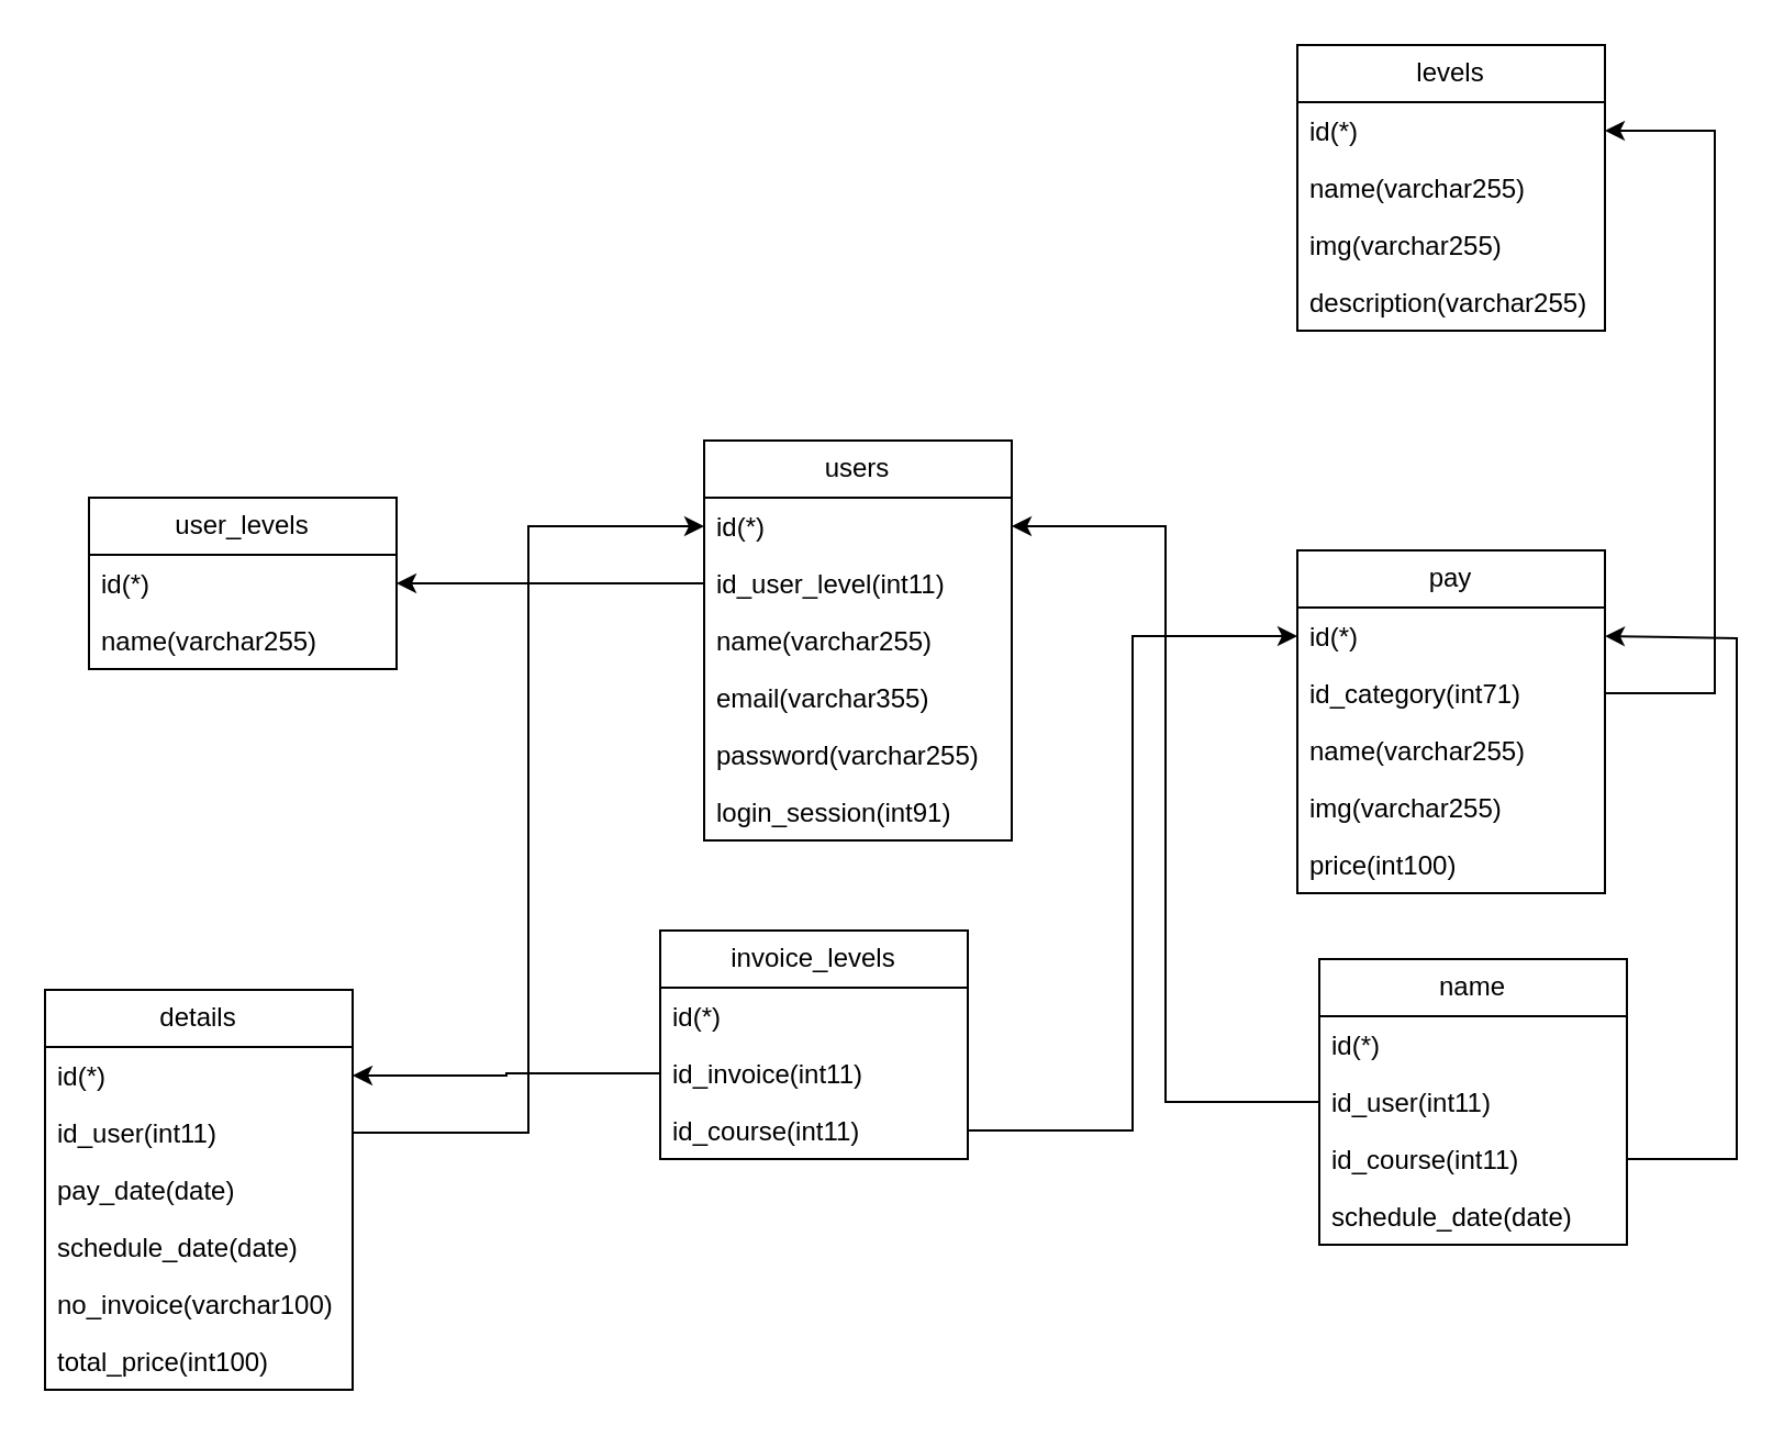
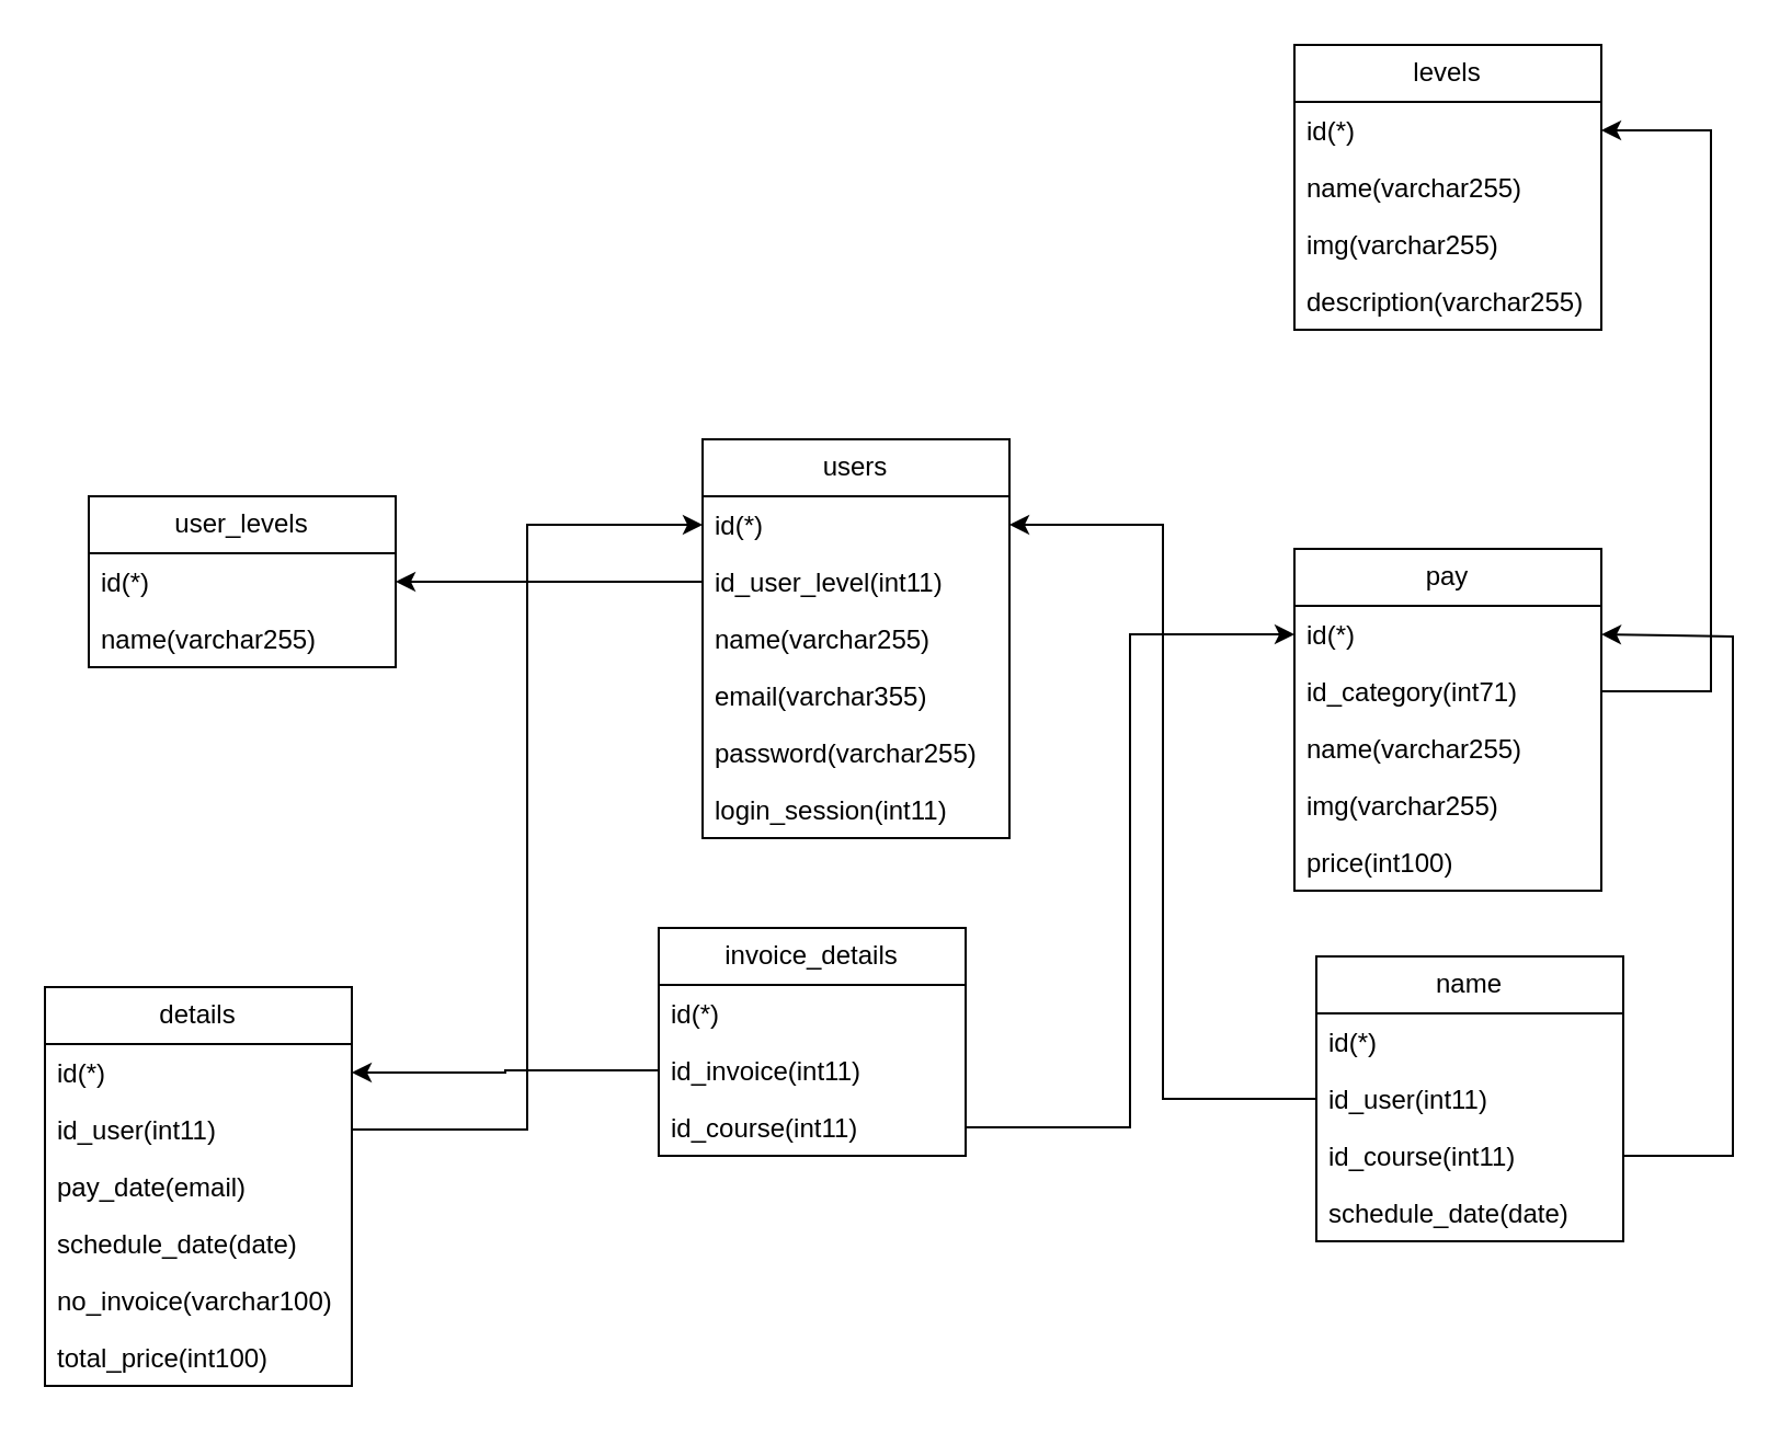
  <mxCell id="0" />
  <mxCell id="1" parent="0" />
  <mxCell id="2" value="users" style="swimlane;fontStyle=0;childLayout=stackLayout;horizontal=1;startSize=26;fillColor=none;horizontalStack=0;resizeParent=1;resizeParentMax=0;resizeLast=0;collapsible=1;marginBottom=0;whiteSpace=wrap;html=1;" parent="1" vertex="1"><mxGeometry x="320" y="200" width="140" height="182" as="geometry" /></mxCell>
  <mxCell id="3" value="id(*)" style="text;strokeColor=none;fillColor=none;align=left;verticalAlign=top;spacingLeft=4;spacingRight=4;overflow=hidden;rotatable=0;points=[[0,0.5],[1,0.5]];portConstraint=eastwest;whiteSpace=wrap;html=1;" parent="2" vertex="1"><mxGeometry y="26" width="140" height="26" as="geometry" /></mxCell>
  <mxCell id="4" value="id_user_level(int11)" style="text;strokeColor=none;fillColor=none;align=left;verticalAlign=top;spacingLeft=4;spacingRight=4;overflow=hidden;rotatable=0;points=[[0,0.5],[1,0.5]];portConstraint=eastwest;whiteSpace=wrap;html=1;" parent="2" vertex="1"><mxGeometry y="52" width="140" height="26" as="geometry" /></mxCell>
  <mxCell id="5" value="name(varchar255)" style="text;strokeColor=none;fillColor=none;align=left;verticalAlign=top;spacingLeft=4;spacingRight=4;overflow=hidden;rotatable=0;points=[[0,0.5],[1,0.5]];portConstraint=eastwest;whiteSpace=wrap;html=1;" parent="2" vertex="1"><mxGeometry y="78" width="140" height="26" as="geometry" /></mxCell>
  <mxCell id="6" value="email(varchar355)" style="text;strokeColor=none;fillColor=none;align=left;verticalAlign=top;spacingLeft=4;spacingRight=4;overflow=hidden;rotatable=0;points=[[0,0.5],[1,0.5]];portConstraint=eastwest;whiteSpace=wrap;html=1;" parent="2" vertex="1"><mxGeometry y="104" width="140" height="26" as="geometry" /></mxCell>
  <mxCell id="7" value="password(varchar255)" style="text;strokeColor=none;fillColor=none;align=left;verticalAlign=top;spacingLeft=4;spacingRight=4;overflow=hidden;rotatable=0;points=[[0,0.5],[1,0.5]];portConstraint=eastwest;whiteSpace=wrap;html=1;" parent="2" vertex="1"><mxGeometry y="130" width="140" height="26" as="geometry" /></mxCell>
- <mxCell id="8" value="login_session(int91)" style="text;strokeColor=none;fillColor=none;align=left;verticalAlign=top;spacingLeft=4;spacingRight=4;overflow=hidden;rotatable=0;points=[[0,0.5],[1,0.5]];portConstraint=eastwest;whiteSpace=wrap;html=1;" parent="2" vertex="1"><mxGeometry y="156" width="140" height="26" as="geometry" /></mxCell>
+ <mxCell id="8" value="login_session(int11)" style="text;strokeColor=none;fillColor=none;align=left;verticalAlign=top;spacingLeft=4;spacingRight=4;overflow=hidden;rotatable=0;points=[[0,0.5],[1,0.5]];portConstraint=eastwest;whiteSpace=wrap;html=1;" parent="2" vertex="1"><mxGeometry y="156" width="140" height="26" as="geometry" /></mxCell>
  <mxCell id="9" value="levels" style="swimlane;fontStyle=0;childLayout=stackLayout;horizontal=1;startSize=26;fillColor=none;horizontalStack=0;resizeParent=1;resizeParentMax=0;resizeLast=0;collapsible=1;marginBottom=0;whiteSpace=wrap;html=1;" parent="1" vertex="1"><mxGeometry x="590" y="20" width="140" height="130" as="geometry" /></mxCell>
  <mxCell id="10" value="id(*)" style="text;strokeColor=none;fillColor=none;align=left;verticalAlign=top;spacingLeft=4;spacingRight=4;overflow=hidden;rotatable=0;points=[[0,0.5],[1,0.5]];portConstraint=eastwest;whiteSpace=wrap;html=1;" parent="9" vertex="1"><mxGeometry y="26" width="140" height="26" as="geometry" /></mxCell>
  <mxCell id="11" value="name(varchar255)" style="text;strokeColor=none;fillColor=none;align=left;verticalAlign=top;spacingLeft=4;spacingRight=4;overflow=hidden;rotatable=0;points=[[0,0.5],[1,0.5]];portConstraint=eastwest;whiteSpace=wrap;html=1;" parent="9" vertex="1"><mxGeometry y="52" width="140" height="26" as="geometry" /></mxCell>
  <mxCell id="12" value="img(varchar255)" style="text;strokeColor=none;fillColor=none;align=left;verticalAlign=top;spacingLeft=4;spacingRight=4;overflow=hidden;rotatable=0;points=[[0,0.5],[1,0.5]];portConstraint=eastwest;whiteSpace=wrap;html=1;" parent="9" vertex="1"><mxGeometry y="78" width="140" height="26" as="geometry" /></mxCell>
  <mxCell id="13" value="description(varchar255)" style="text;strokeColor=none;fillColor=none;align=left;verticalAlign=top;spacingLeft=4;spacingRight=4;overflow=hidden;rotatable=0;points=[[0,0.5],[1,0.5]];portConstraint=eastwest;whiteSpace=wrap;html=1;" parent="9" vertex="1"><mxGeometry y="104" width="140" height="26" as="geometry" /></mxCell>
  <mxCell id="14" value="pay" style="swimlane;fontStyle=0;childLayout=stackLayout;horizontal=1;startSize=26;fillColor=none;horizontalStack=0;resizeParent=1;resizeParentMax=0;resizeLast=0;collapsible=1;marginBottom=0;whiteSpace=wrap;html=1;" parent="1" vertex="1"><mxGeometry x="590" y="250" width="140" height="156" as="geometry" /></mxCell>
  <mxCell id="15" value="id(*)" style="text;strokeColor=none;fillColor=none;align=left;verticalAlign=top;spacingLeft=4;spacingRight=4;overflow=hidden;rotatable=0;points=[[0,0.5],[1,0.5]];portConstraint=eastwest;whiteSpace=wrap;html=1;" parent="14" vertex="1"><mxGeometry y="26" width="140" height="26" as="geometry" /></mxCell>
  <mxCell id="16" value="id_category(int71)" style="text;strokeColor=none;fillColor=none;align=left;verticalAlign=top;spacingLeft=4;spacingRight=4;overflow=hidden;rotatable=0;points=[[0,0.5],[1,0.5]];portConstraint=eastwest;whiteSpace=wrap;html=1;" parent="14" vertex="1"><mxGeometry y="52" width="140" height="26" as="geometry" /></mxCell>
  <mxCell id="17" value="name(varchar255)" style="text;strokeColor=none;fillColor=none;align=left;verticalAlign=top;spacingLeft=4;spacingRight=4;overflow=hidden;rotatable=0;points=[[0,0.5],[1,0.5]];portConstraint=eastwest;whiteSpace=wrap;html=1;" parent="14" vertex="1"><mxGeometry y="78" width="140" height="26" as="geometry" /></mxCell>
  <mxCell id="18" value="img(varchar255)" style="text;strokeColor=none;fillColor=none;align=left;verticalAlign=top;spacingLeft=4;spacingRight=4;overflow=hidden;rotatable=0;points=[[0,0.5],[1,0.5]];portConstraint=eastwest;whiteSpace=wrap;html=1;" parent="14" vertex="1"><mxGeometry y="104" width="140" height="26" as="geometry" /></mxCell>
  <mxCell id="19" value="price(int100)" style="text;strokeColor=none;fillColor=none;align=left;verticalAlign=top;spacingLeft=4;spacingRight=4;overflow=hidden;rotatable=0;points=[[0,0.5],[1,0.5]];portConstraint=eastwest;whiteSpace=wrap;html=1;" parent="14" vertex="1"><mxGeometry y="130" width="140" height="26" as="geometry" /></mxCell>
  <mxCell id="20" value="details" style="swimlane;fontStyle=0;childLayout=stackLayout;horizontal=1;startSize=26;fillColor=none;horizontalStack=0;resizeParent=1;resizeParentMax=0;resizeLast=0;collapsible=1;marginBottom=0;whiteSpace=wrap;html=1;" parent="1" vertex="1"><mxGeometry x="20" y="450" width="140" height="182" as="geometry" /></mxCell>
  <mxCell id="21" value="id(*)" style="text;strokeColor=none;fillColor=none;align=left;verticalAlign=top;spacingLeft=4;spacingRight=4;overflow=hidden;rotatable=0;points=[[0,0.5],[1,0.5]];portConstraint=eastwest;whiteSpace=wrap;html=1;" parent="20" vertex="1"><mxGeometry y="26" width="140" height="26" as="geometry" /></mxCell>
  <mxCell id="22" value="id_user(int11)" style="text;strokeColor=none;fillColor=none;align=left;verticalAlign=top;spacingLeft=4;spacingRight=4;overflow=hidden;rotatable=0;points=[[0,0.5],[1,0.5]];portConstraint=eastwest;whiteSpace=wrap;html=1;" parent="20" vertex="1"><mxGeometry y="52" width="140" height="26" as="geometry" /></mxCell>
- <mxCell id="23" value="pay_date(date)" style="text;strokeColor=none;fillColor=none;align=left;verticalAlign=top;spacingLeft=4;spacingRight=4;overflow=hidden;rotatable=0;points=[[0,0.5],[1,0.5]];portConstraint=eastwest;whiteSpace=wrap;html=1;" parent="20" vertex="1"><mxGeometry y="78" width="140" height="26" as="geometry" /></mxCell>
+ <mxCell id="23" value="pay_date(email)" style="text;strokeColor=none;fillColor=none;align=left;verticalAlign=top;spacingLeft=4;spacingRight=4;overflow=hidden;rotatable=0;points=[[0,0.5],[1,0.5]];portConstraint=eastwest;whiteSpace=wrap;html=1;" parent="20" vertex="1"><mxGeometry y="78" width="140" height="26" as="geometry" /></mxCell>
  <mxCell id="24" value="schedule_date(date)" style="text;strokeColor=none;fillColor=none;align=left;verticalAlign=top;spacingLeft=4;spacingRight=4;overflow=hidden;rotatable=0;points=[[0,0.5],[1,0.5]];portConstraint=eastwest;whiteSpace=wrap;html=1;" parent="20" vertex="1"><mxGeometry y="104" width="140" height="26" as="geometry" /></mxCell>
  <mxCell id="25" value="no_invoice(varchar100)" style="text;strokeColor=none;fillColor=none;align=left;verticalAlign=top;spacingLeft=4;spacingRight=4;overflow=hidden;rotatable=0;points=[[0,0.5],[1,0.5]];portConstraint=eastwest;whiteSpace=wrap;html=1;" parent="20" vertex="1"><mxGeometry y="130" width="140" height="26" as="geometry" /></mxCell>
  <mxCell id="26" value="total_price(int100)" style="text;strokeColor=none;fillColor=none;align=left;verticalAlign=top;spacingLeft=4;spacingRight=4;overflow=hidden;rotatable=0;points=[[0,0.5],[1,0.5]];portConstraint=eastwest;whiteSpace=wrap;html=1;" parent="20" vertex="1"><mxGeometry y="156" width="140" height="26" as="geometry" /></mxCell>
- <mxCell id="27" value="invoice_levels" style="swimlane;fontStyle=0;childLayout=stackLayout;horizontal=1;startSize=26;fillColor=none;horizontalStack=0;resizeParent=1;resizeParentMax=0;resizeLast=0;collapsible=1;marginBottom=0;whiteSpace=wrap;html=1;" parent="1" vertex="1"><mxGeometry x="300" y="423" width="140" height="104" as="geometry" /></mxCell>
+ <mxCell id="27" value="invoice_details" style="swimlane;fontStyle=0;childLayout=stackLayout;horizontal=1;startSize=26;fillColor=none;horizontalStack=0;resizeParent=1;resizeParentMax=0;resizeLast=0;collapsible=1;marginBottom=0;whiteSpace=wrap;html=1;" parent="1" vertex="1"><mxGeometry x="300" y="423" width="140" height="104" as="geometry" /></mxCell>
  <mxCell id="28" value="id(*)" style="text;strokeColor=none;fillColor=none;align=left;verticalAlign=top;spacingLeft=4;spacingRight=4;overflow=hidden;rotatable=0;points=[[0,0.5],[1,0.5]];portConstraint=eastwest;whiteSpace=wrap;html=1;" parent="27" vertex="1"><mxGeometry y="26" width="140" height="26" as="geometry" /></mxCell>
  <mxCell id="29" value="id_invoice(int11)" style="text;strokeColor=none;fillColor=none;align=left;verticalAlign=top;spacingLeft=4;spacingRight=4;overflow=hidden;rotatable=0;points=[[0,0.5],[1,0.5]];portConstraint=eastwest;whiteSpace=wrap;html=1;" parent="27" vertex="1"><mxGeometry y="52" width="140" height="26" as="geometry" /></mxCell>
  <mxCell id="30" value="id_course(int11)" style="text;strokeColor=none;fillColor=none;align=left;verticalAlign=top;spacingLeft=4;spacingRight=4;overflow=hidden;rotatable=0;points=[[0,0.5],[1,0.5]];portConstraint=eastwest;whiteSpace=wrap;html=1;" parent="27" vertex="1"><mxGeometry y="78" width="140" height="26" as="geometry" /></mxCell>
  <mxCell id="31" value="name" style="swimlane;fontStyle=0;childLayout=stackLayout;horizontal=1;startSize=26;fillColor=none;horizontalStack=0;resizeParent=1;resizeParentMax=0;resizeLast=0;collapsible=1;marginBottom=0;whiteSpace=wrap;html=1;" parent="1" vertex="1"><mxGeometry x="600" y="436" width="140" height="130" as="geometry" /></mxCell>
  <mxCell id="32" value="id(*)" style="text;strokeColor=none;fillColor=none;align=left;verticalAlign=top;spacingLeft=4;spacingRight=4;overflow=hidden;rotatable=0;points=[[0,0.5],[1,0.5]];portConstraint=eastwest;whiteSpace=wrap;html=1;" parent="31" vertex="1"><mxGeometry y="26" width="140" height="26" as="geometry" /></mxCell>
  <mxCell id="33" value="id_user(int11)" style="text;strokeColor=none;fillColor=none;align=left;verticalAlign=top;spacingLeft=4;spacingRight=4;overflow=hidden;rotatable=0;points=[[0,0.5],[1,0.5]];portConstraint=eastwest;whiteSpace=wrap;html=1;" parent="31" vertex="1"><mxGeometry y="52" width="140" height="26" as="geometry" /></mxCell>
  <mxCell id="34" value="id_course(int11)" style="text;strokeColor=none;fillColor=none;align=left;verticalAlign=top;spacingLeft=4;spacingRight=4;overflow=hidden;rotatable=0;points=[[0,0.5],[1,0.5]];portConstraint=eastwest;whiteSpace=wrap;html=1;" parent="31" vertex="1"><mxGeometry y="78" width="140" height="26" as="geometry" /></mxCell>
  <mxCell id="35" value="schedule_date(date)" style="text;strokeColor=none;fillColor=none;align=left;verticalAlign=top;spacingLeft=4;spacingRight=4;overflow=hidden;rotatable=0;points=[[0,0.5],[1,0.5]];portConstraint=eastwest;whiteSpace=wrap;html=1;" parent="31" vertex="1"><mxGeometry y="104" width="140" height="26" as="geometry" /></mxCell>
  <mxCell id="36" value="user_levels" style="swimlane;fontStyle=0;childLayout=stackLayout;horizontal=1;startSize=26;fillColor=none;horizontalStack=0;resizeParent=1;resizeParentMax=0;resizeLast=0;collapsible=1;marginBottom=0;whiteSpace=wrap;html=1;" parent="1" vertex="1"><mxGeometry x="40" y="226" width="140" height="78" as="geometry" /></mxCell>
  <mxCell id="37" value="id(*)" style="text;strokeColor=none;fillColor=none;align=left;verticalAlign=top;spacingLeft=4;spacingRight=4;overflow=hidden;rotatable=0;points=[[0,0.5],[1,0.5]];portConstraint=eastwest;whiteSpace=wrap;html=1;" parent="36" vertex="1"><mxGeometry y="26" width="140" height="26" as="geometry" /></mxCell>
  <mxCell id="38" value="name(varchar255)" style="text;strokeColor=none;fillColor=none;align=left;verticalAlign=top;spacingLeft=4;spacingRight=4;overflow=hidden;rotatable=0;points=[[0,0.5],[1,0.5]];portConstraint=eastwest;whiteSpace=wrap;html=1;" parent="36" vertex="1"><mxGeometry y="52" width="140" height="26" as="geometry" /></mxCell>
  <mxCell id="39" style="edgeStyle=orthogonalEdgeStyle;rounded=0;orthogonalLoop=1;jettySize=auto;html=1;entryX=1;entryY=0.5;entryDx=0;entryDy=0;" parent="1" source="4" target="37" edge="1"><mxGeometry relative="1" as="geometry" /></mxCell>
  <mxCell id="40" style="edgeStyle=orthogonalEdgeStyle;rounded=0;orthogonalLoop=1;jettySize=auto;html=1;entryX=0;entryY=0.5;entryDx=0;entryDy=0;" parent="1" source="22" target="3" edge="1"><mxGeometry relative="1" as="geometry" /></mxCell>
  <mxCell id="41" style="edgeStyle=orthogonalEdgeStyle;rounded=0;orthogonalLoop=1;jettySize=auto;html=1;entryX=1;entryY=0.5;entryDx=0;entryDy=0;" parent="1" source="33" target="3" edge="1"><mxGeometry relative="1" as="geometry" /></mxCell>
  <mxCell id="42" style="edgeStyle=orthogonalEdgeStyle;rounded=0;orthogonalLoop=1;jettySize=auto;html=1;entryX=1;entryY=0.5;entryDx=0;entryDy=0;" parent="1" source="34" target="15" edge="1"><mxGeometry relative="1" as="geometry"><Array as="points"><mxPoint x="790" y="527" /><mxPoint x="790" y="290" /></Array></mxGeometry></mxCell>
  <mxCell id="43" style="edgeStyle=orthogonalEdgeStyle;rounded=0;orthogonalLoop=1;jettySize=auto;html=1;entryX=1;entryY=0.5;entryDx=0;entryDy=0;" parent="1" source="29" target="21" edge="1"><mxGeometry relative="1" as="geometry" /></mxCell>
  <mxCell id="44" style="edgeStyle=orthogonalEdgeStyle;rounded=0;orthogonalLoop=1;jettySize=auto;html=1;entryX=0;entryY=0.5;entryDx=0;entryDy=0;" parent="1" source="30" target="15" edge="1"><mxGeometry relative="1" as="geometry" /></mxCell>
  <mxCell id="45" style="edgeStyle=orthogonalEdgeStyle;rounded=0;orthogonalLoop=1;jettySize=auto;html=1;entryX=1;entryY=0.5;entryDx=0;entryDy=0;" parent="1" source="16" target="10" edge="1"><mxGeometry relative="1" as="geometry"><Array as="points"><mxPoint x="780" y="315" /><mxPoint x="780" y="59" /></Array></mxGeometry></mxCell>
